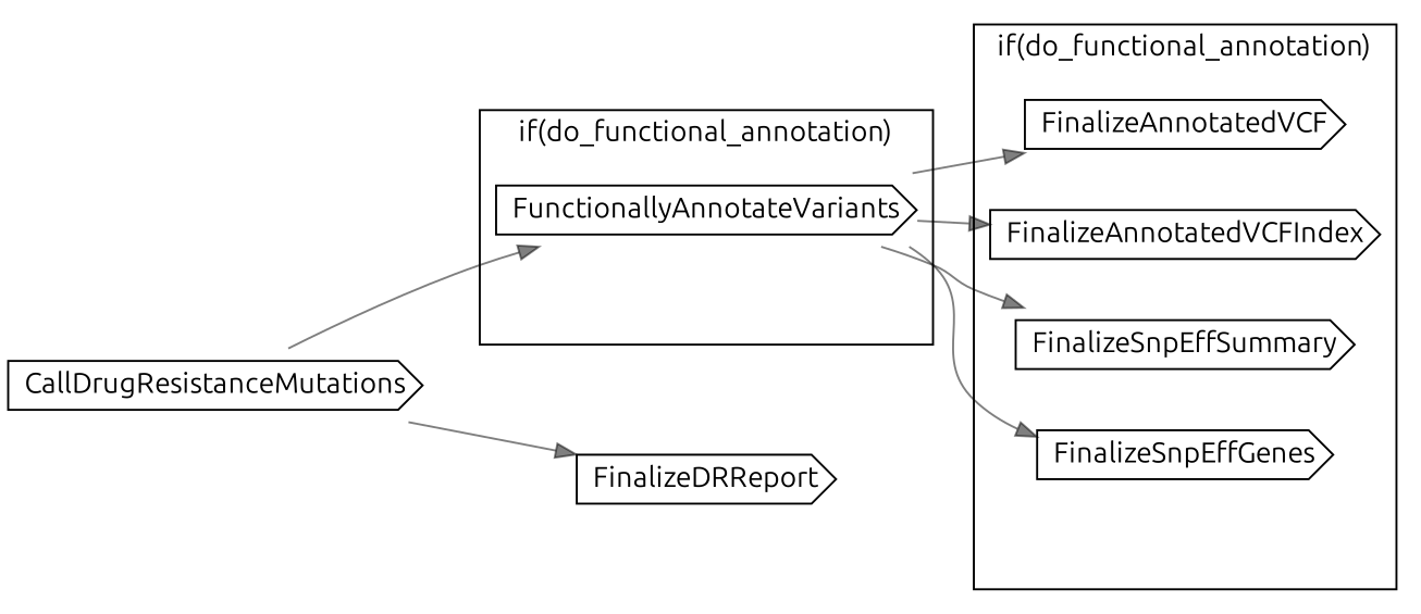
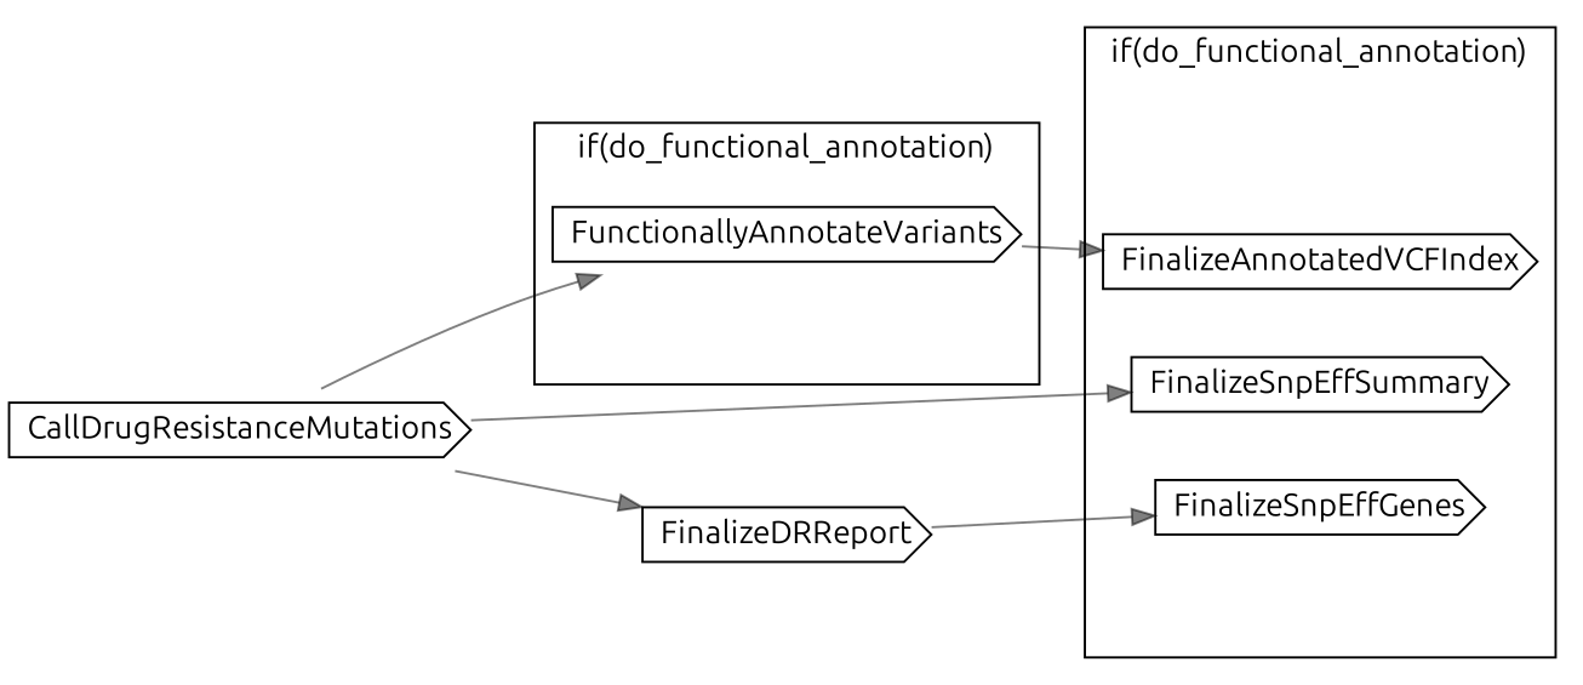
  digraph {
    compound=true
    fontname=Ubuntu
    rankdir=LR
    node [fontname=Ubuntu shape=cds]
    edge [color="#00000080" fontname=Ubuntu]
    n1 [label=FunctionallyAnnotateVariants]
    "if-L36C5" [height=0 margin=0 style=invis width=0 shape=""]
-   n3 [label=FinalizeAnnotatedVCF]
    n4 [label=FinalizeAnnotatedVCFIndex]
    n5 [label=FinalizeSnpEffSummary]
    n6 [label=FinalizeSnpEffGenes]
    "if-L51C5" [height=0 margin=0 style=invis width=0 shape=""]
    n8 [label=CallDrugResistanceMutations]
    n9 [label=FinalizeDRReport]
    subgraph cluster_1 {
      label="if(do_functional_annotation)"
      rank=same
      n1
      "if-L36C5"
    }
    subgraph cluster_2 {
      label="if(do_functional_annotation)"
      rank=same
-     n3
      n4
      n5
      n6
      "if-L51C5"
    }
-   n1 -> n3
    n1 -> n4
-   n1 -> n5
-   n1 -> n6
+   n8 -> n5
+   n9 -> n6
    n8 -> n1
    n8 -> n9
  }
